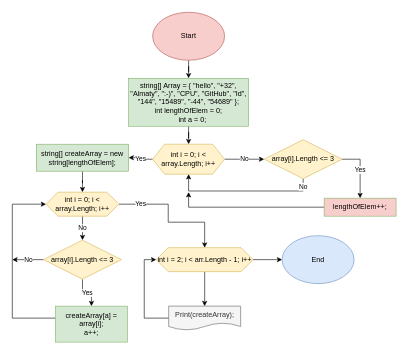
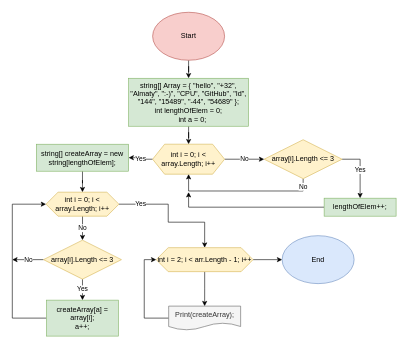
  <mxCell id="0" />
  <mxCell id="1" parent="0" />
  <mxCell id="2" style="edgeStyle=orthogonalEdgeStyle;rounded=0;orthogonalLoop=1;jettySize=auto;html=1;entryX=0.5;entryY=0;entryDx=0;entryDy=0;" edge="1" parent="1" source="3" target="5"><mxGeometry relative="1" as="geometry" /></mxCell>
  <mxCell id="3" value="Start" style="ellipse;whiteSpace=wrap;html=1;fillColor=#f8cecc;strokeColor=#b85450;" vertex="1" parent="1"><mxGeometry x="254" y="20" width="120" height="80" as="geometry" /></mxCell>
  <mxCell id="4" style="edgeStyle=orthogonalEdgeStyle;rounded=0;orthogonalLoop=1;jettySize=auto;html=1;entryX=0.5;entryY=0;entryDx=0;entryDy=0;" edge="1" parent="1" source="5" target="8"><mxGeometry relative="1" as="geometry" /></mxCell>
  <mxCell id="5" value="string[] Array = { &quot;hello&quot;, &quot;+32&quot;, &quot;Almaty&quot;, &quot;:-)&quot;, &quot;CPU&quot;, &quot;GitHub&quot;, &quot;Id&quot;, &quot;144&quot;, &quot;15489&quot;, &quot;-44&quot;, &quot;54689&quot; };&lt;br&gt;int lengthOfElem = 0;&lt;br&gt;&amp;nbsp; &amp;nbsp; int a = 0;" style="rounded=0;whiteSpace=wrap;html=1;fillColor=#d5e8d4;strokeColor=#82b366;" vertex="1" parent="1"><mxGeometry x="214" y="130" width="200" height="80" as="geometry" /></mxCell>
  <mxCell id="6" value="No" style="edgeStyle=orthogonalEdgeStyle;rounded=0;orthogonalLoop=1;jettySize=auto;html=1;entryX=0;entryY=0.5;entryDx=0;entryDy=0;" edge="1" parent="1" source="8" target="11"><mxGeometry relative="1" as="geometry" /></mxCell>
  <mxCell id="7" value="Yes" style="edgeStyle=orthogonalEdgeStyle;rounded=0;orthogonalLoop=1;jettySize=auto;html=1;" edge="1" parent="1" source="8" target="15"><mxGeometry relative="1" as="geometry" /></mxCell>
  <mxCell id="8" value="int i = 0; i &lt; array.Length; i++" style="shape=hexagon;perimeter=hexagonPerimeter2;whiteSpace=wrap;html=1;fixedSize=1;fillColor=#fff2cc;strokeColor=#d6b656;" vertex="1" parent="1"><mxGeometry x="254" y="240" width="120" height="50" as="geometry" /></mxCell>
  <mxCell id="9" value="Yes" style="edgeStyle=orthogonalEdgeStyle;rounded=0;orthogonalLoop=1;jettySize=auto;html=1;entryX=0.5;entryY=0;entryDx=0;entryDy=0;" edge="1" parent="1" source="11" target="13"><mxGeometry relative="1" as="geometry"><Array as="points"><mxPoint x="600" y="265" /></Array></mxGeometry></mxCell>
  <mxCell id="10" value="No" style="edgeStyle=orthogonalEdgeStyle;rounded=0;orthogonalLoop=1;jettySize=auto;html=1;entryX=0.5;entryY=1;entryDx=0;entryDy=0;" edge="1" parent="1" source="11" target="8"><mxGeometry x="-0.895" relative="1" as="geometry"><Array as="points"><mxPoint x="505" y="318" /><mxPoint x="314" y="318" /></Array><mxPoint as="offset" /></mxGeometry></mxCell>
  <mxCell id="11" value="array[i].Length &lt;= 3" style="rhombus;whiteSpace=wrap;html=1;fillColor=#fff2cc;strokeColor=#d6b656;" vertex="1" parent="1"><mxGeometry x="440" y="232.5" width="130" height="65" as="geometry" /></mxCell>
  <mxCell id="12" style="edgeStyle=orthogonalEdgeStyle;rounded=0;orthogonalLoop=1;jettySize=auto;html=1;" edge="1" parent="1" source="13"><mxGeometry relative="1" as="geometry"><mxPoint x="314" y="320" as="targetPoint" /><Array as="points"><mxPoint x="314" y="345" /></Array></mxGeometry></mxCell>
- <mxCell id="13" value="lengthOfElem++;" style="rounded=0;whiteSpace=wrap;html=1;fillColor=#f8cecc;strokeColor=#82b366;" vertex="1" parent="1"><mxGeometry x="540" y="330" width="120" height="30" as="geometry" /></mxCell>
+ <mxCell id="13" value="lengthOfElem++;" style="rounded=0;whiteSpace=wrap;html=1;fillColor=#d5e8d4;strokeColor=#82b366;" vertex="1" parent="1"><mxGeometry x="540" y="330" width="120" height="30" as="geometry" /></mxCell>
  <mxCell id="14" style="edgeStyle=orthogonalEdgeStyle;rounded=0;orthogonalLoop=1;jettySize=auto;html=1;entryX=0.5;entryY=0;entryDx=0;entryDy=0;" edge="1" parent="1" source="15" target="18"><mxGeometry relative="1" as="geometry" /></mxCell>
  <mxCell id="15" value="string[] createArray = new string[lengthOfElem];" style="rounded=0;whiteSpace=wrap;html=1;fillColor=#d5e8d4;strokeColor=#82b366;" vertex="1" parent="1"><mxGeometry x="60" y="240" width="154" height="45" as="geometry" /></mxCell>
  <mxCell id="16" value="No" style="edgeStyle=orthogonalEdgeStyle;rounded=0;orthogonalLoop=1;jettySize=auto;html=1;entryX=0.5;entryY=0;entryDx=0;entryDy=0;" edge="1" parent="1" source="18" target="21"><mxGeometry relative="1" as="geometry" /></mxCell>
  <mxCell id="17" value="Yes" style="edgeStyle=orthogonalEdgeStyle;rounded=0;orthogonalLoop=1;jettySize=auto;html=1;entryX=0.5;entryY=0;entryDx=0;entryDy=0;" edge="1" parent="1" source="18" target="26"><mxGeometry x="-0.67" relative="1" as="geometry"><Array as="points"><mxPoint x="280" y="340" /><mxPoint x="280" y="370" /><mxPoint x="340" y="370" /><mxPoint x="340" y="412" /></Array><mxPoint as="offset" /></mxGeometry></mxCell>
  <mxCell id="18" value="int i = 0; i &lt; array.Length; i++" style="shape=hexagon;perimeter=hexagonPerimeter2;whiteSpace=wrap;html=1;fixedSize=1;fillColor=#fff2cc;strokeColor=#d6b656;" vertex="1" parent="1"><mxGeometry x="76.25" y="320" width="121.5" height="40" as="geometry" /></mxCell>
  <mxCell id="19" value="Yes" style="edgeStyle=orthogonalEdgeStyle;rounded=0;orthogonalLoop=1;jettySize=auto;html=1;entryX=0.5;entryY=0;entryDx=0;entryDy=0;" edge="1" parent="1" source="21" target="23"><mxGeometry relative="1" as="geometry" /></mxCell>
  <mxCell id="20" value="No" style="edgeStyle=orthogonalEdgeStyle;rounded=0;orthogonalLoop=1;jettySize=auto;html=1;" edge="1" parent="1" source="21"><mxGeometry relative="1" as="geometry"><mxPoint x="20" y="432.5" as="targetPoint" /></mxGeometry></mxCell>
  <mxCell id="21" value="array[i].Length &lt;= 3" style="rhombus;whiteSpace=wrap;html=1;fillColor=#fff2cc;strokeColor=#d6b656;" vertex="1" parent="1"><mxGeometry x="72" y="400" width="130" height="65" as="geometry" /></mxCell>
  <mxCell id="22" style="edgeStyle=orthogonalEdgeStyle;rounded=0;orthogonalLoop=1;jettySize=auto;html=1;entryX=0;entryY=0.5;entryDx=0;entryDy=0;" edge="1" parent="1" source="23" target="18"><mxGeometry relative="1" as="geometry"><mxPoint x="20" y="410" as="targetPoint" /><Array as="points"><mxPoint x="20" y="530" /><mxPoint x="20" y="340" /></Array></mxGeometry></mxCell>
- <mxCell id="23" value="createArray[a] = array[i];&lt;br&gt;a++;" style="rounded=0;whiteSpace=wrap;html=1;fillColor=#d5e8d4;strokeColor=#82b366;" vertex="1" parent="1"><mxGeometry x="92" y="510" width="120" height="60" as="geometry" /></mxCell>
+ <mxCell id="23" value="createArray[a] = array[i];&lt;br&gt;a++;" style="rounded=0;whiteSpace=wrap;html=1;fillColor=#d5e8d4;strokeColor=#82b366;" vertex="1" parent="1"><mxGeometry x="77" y="500" width="120" height="60" as="geometry" /></mxCell>
  <mxCell id="24" style="edgeStyle=orthogonalEdgeStyle;rounded=0;orthogonalLoop=1;jettySize=auto;html=1;entryX=0.5;entryY=0;entryDx=0;entryDy=0;" edge="1" parent="1" source="26" target="28"><mxGeometry relative="1" as="geometry" /></mxCell>
  <mxCell id="25" style="edgeStyle=orthogonalEdgeStyle;rounded=0;orthogonalLoop=1;jettySize=auto;html=1;entryX=0;entryY=0.5;entryDx=0;entryDy=0;" edge="1" parent="1" source="26" target="29"><mxGeometry relative="1" as="geometry" /></mxCell>
  <mxCell id="26" value="int i = 2; i &lt; arr.Length - 1; i++" style="shape=hexagon;perimeter=hexagonPerimeter2;whiteSpace=wrap;html=1;fixedSize=1;fillColor=#fff2cc;strokeColor=#d6b656;" vertex="1" parent="1"><mxGeometry x="260" y="412.5" width="161.5" height="40" as="geometry" /></mxCell>
  <mxCell id="27" style="edgeStyle=orthogonalEdgeStyle;rounded=0;orthogonalLoop=1;jettySize=auto;html=1;entryX=0;entryY=0.5;entryDx=0;entryDy=0;" edge="1" parent="1" source="28" target="26"><mxGeometry relative="1" as="geometry"><Array as="points"><mxPoint x="240" y="530" /><mxPoint x="240" y="432" /></Array></mxGeometry></mxCell>
  <mxCell id="28" value="Print(createArray);" style="shape=document;whiteSpace=wrap;html=1;boundedLbl=1;fillColor=#f5f5f5;fontColor=#333333;strokeColor=#666666;" vertex="1" parent="1"><mxGeometry x="280.75" y="510" width="120" height="40" as="geometry" /></mxCell>
  <mxCell id="29" value="End" style="ellipse;whiteSpace=wrap;html=1;fillColor=#dae8fc;strokeColor=#6c8ebf;" vertex="1" parent="1"><mxGeometry x="470" y="392.5" width="120" height="80" as="geometry" /></mxCell>
